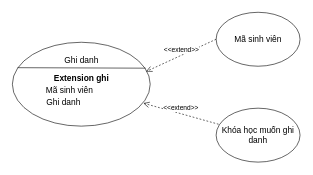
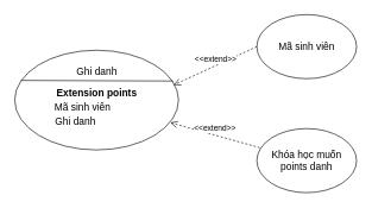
  <mxCell id="0" />
  <mxCell id="1" parent="0" />
  <mxCell id="2" value="" style="ellipse;whiteSpace=wrap;html=1;" vertex="1" parent="1"><mxGeometry x="20" y="70" width="230" height="140" as="geometry" /></mxCell>
  <mxCell id="3" value="" style="endArrow=none;html=1;entryX=0.038;entryY=0.303;entryDx=0;entryDy=0;entryPerimeter=0;exitX=0.966;exitY=0.309;exitDx=0;exitDy=0;exitPerimeter=0;" edge="1" parent="1" source="2" target="2"><mxGeometry width="50" height="50" relative="1" as="geometry"><mxPoint x="300" y="170" as="sourcePoint" /><mxPoint x="350" y="120" as="targetPoint" /></mxGeometry></mxCell>
  <mxCell id="4" value="&lt;font style=&quot;font-size: 14px&quot;&gt;Ghi danh&lt;/font&gt;" style="text;html=1;align=center;verticalAlign=middle;resizable=0;points=[];autosize=1;strokeColor=none;fillColor=none;" vertex="1" parent="1"><mxGeometry x="100" y="90" width="70" height="20" as="geometry" /></mxCell>
- <mxCell id="5" value="&lt;b&gt;&lt;font style=&quot;font-size: 14px&quot;&gt;Extension ghi&lt;/font&gt;&lt;/b&gt;" style="text;html=1;align=center;verticalAlign=middle;resizable=0;points=[];autosize=1;strokeColor=none;fillColor=none;" vertex="1" parent="1"><mxGeometry x="70" y="120" width="130" height="20" as="geometry" /></mxCell>
+ <mxCell id="5" value="&lt;b&gt;&lt;font style=&quot;font-size: 14px&quot;&gt;Extension points&lt;/font&gt;&lt;/b&gt;" style="text;html=1;align=center;verticalAlign=middle;resizable=0;points=[];autosize=1;strokeColor=none;fillColor=none;" vertex="1" parent="1"><mxGeometry x="70" y="120" width="130" height="20" as="geometry" /></mxCell>
  <mxCell id="6" value="&lt;font style=&quot;font-size: 14px&quot;&gt;Mã sinh viên&lt;/font&gt;" style="text;html=1;align=center;verticalAlign=middle;resizable=0;points=[];autosize=1;strokeColor=none;fillColor=none;" vertex="1" parent="1"><mxGeometry x="70" y="140" width="90" height="20" as="geometry" /></mxCell>
  <mxCell id="7" value="&lt;span style=&quot;font-size: 14px&quot;&gt;Mã sinh viên&lt;/span&gt;" style="ellipse;whiteSpace=wrap;html=1;" vertex="1" parent="1"><mxGeometry x="360" y="20" width="140" height="90" as="geometry" /></mxCell>
  <mxCell id="8" value="&amp;lt;&amp;lt;extend&amp;gt;&amp;gt;" style="html=1;verticalAlign=bottom;endArrow=open;dashed=1;endSize=8;entryX=0.97;entryY=0.349;entryDx=0;entryDy=0;exitX=0;exitY=0.5;exitDx=0;exitDy=0;entryPerimeter=0;" edge="1" parent="1" source="7" target="2"><mxGeometry relative="1" as="geometry"><mxPoint x="360" y="140" as="sourcePoint" /><mxPoint x="280" y="140" as="targetPoint" /></mxGeometry></mxCell>
  <mxCell id="9" value="&lt;font style=&quot;font-size: 14px&quot;&gt;Ghi danh&lt;/font&gt;" style="text;html=1;align=center;verticalAlign=middle;resizable=0;points=[];autosize=1;strokeColor=none;fillColor=none;" vertex="1" parent="1"><mxGeometry x="70" y="160" width="70" height="20" as="geometry" /></mxCell>
- <mxCell id="10" value="&lt;span style=&quot;font-size: 14px&quot;&gt;Khóa học muốn ghi danh&lt;/span&gt;" style="ellipse;whiteSpace=wrap;html=1;" vertex="1" parent="1"><mxGeometry x="360" y="180" width="140" height="90" as="geometry" /></mxCell>
+ <mxCell id="10" value="&lt;span style=&quot;font-size: 14px&quot;&gt;Khóa học muốn points danh&lt;/span&gt;" style="ellipse;whiteSpace=wrap;html=1;" vertex="1" parent="1"><mxGeometry x="360" y="180" width="140" height="90" as="geometry" /></mxCell>
  <mxCell id="11" value="&amp;lt;&amp;lt;extend&amp;gt;&amp;gt;" style="html=1;verticalAlign=bottom;endArrow=open;dashed=1;endSize=8;exitX=0.029;exitY=0.298;exitDx=0;exitDy=0;entryX=0.95;entryY=0.726;entryDx=0;entryDy=0;entryPerimeter=0;exitPerimeter=0;" edge="1" parent="1" source="10" target="2"><mxGeometry relative="1" as="geometry"><mxPoint x="370" y="75" as="sourcePoint" /><mxPoint x="242" y="173" as="targetPoint" /></mxGeometry></mxCell>
